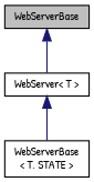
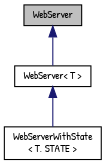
  digraph {
    fontname="Patrick Hand"
    node [color=black fillcolor=white fontname="Patrick Hand" fontsize=10 shape=record style=filled]
    edge [color=midnightblue dir=back fontname="Patrick Hand" fontsize=10 labelfontname=Helvetica labelfontsize=10 style=solid]
-   n1 [fillcolor=grey75 fontcolor=black height=0.2 label=WebServerBase width=0.4]
+   n1 [fillcolor=grey75 fontcolor=black height=0.2 label=WebServer width=0.4]
    n2 [height=0.2 label="WebServer\< T \>" width=0.4]
-   n3 [height=0.2 label="WebServerBase\l\< T, STATE \>" width=0.4]
+   n3 [height=0.2 label="WebServerWithState\l\< T, STATE \>" width=0.4]
    n1 -> n2
    n2 -> n3
  }
